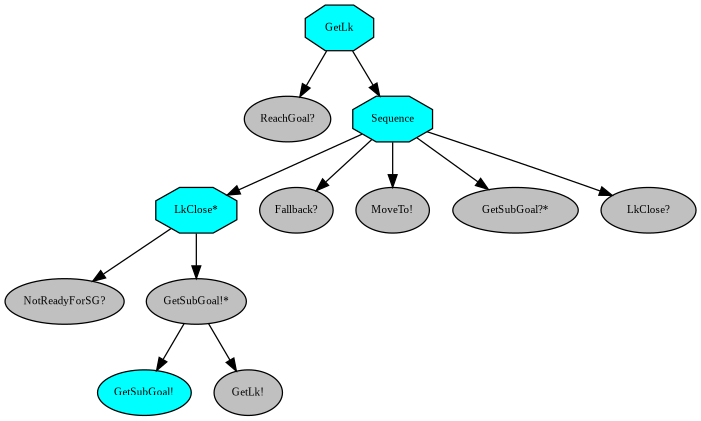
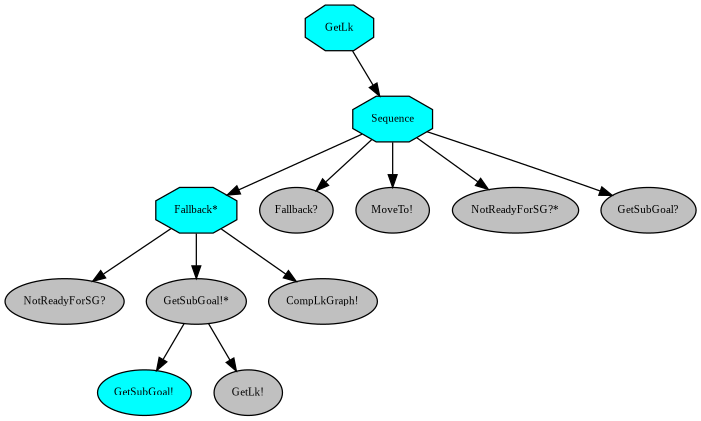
  digraph {
    fontname="Liberation Serif"
    ordering=out
    node [fillcolor=gray fontcolor=black fontname="Liberation Serif" fontsize=9 shape=ellipse style=filled]
    edge [fontname="Liberation Serif"]
    n1 [fillcolor=cyan label=GetLk shape=octagon]
-   n2 [label="ReachGoal?"]
    n3 [fillcolor=cyan label=Sequence shape=octagon]
-   n4 [fillcolor=cyan label="LkClose*" shape=octagon]
+   n4 [fillcolor=cyan label="Fallback*" shape=octagon]
    n5 [label="Fallback?"]
    n6 [label="MoveTo!"]
-   n7 [label="GetSubGoal?*"]
-   n8 [label="LkClose?"]
+   n7 [label="NotReadyForSG?*"]
+   n8 [label="GetSubGoal?"]
    n9 [label="NotReadyForSG?"]
    n10 [label="GetSubGoal!*"]
+   n11 [label="CompLkGraph!"]
    n12 [fillcolor=cyan label="GetSubGoal!"]
    n13 [label="GetLk!"]
-   n1 -> n2
    n1 -> n3
    n3 -> n4
    n3 -> n5
    n3 -> n6
    n3 -> n7
    n3 -> n8
    n4 -> n9
    n4 -> n10
+   n4 -> n11
    n10 -> n12
    n10 -> n13
  }
